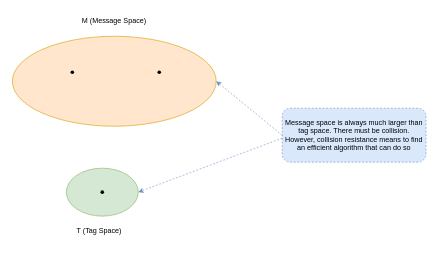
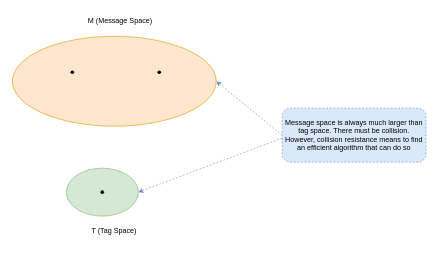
  <mxCell id="0" />
  <mxCell id="1" parent="0" />
  <mxCell id="2" value="" style="ellipse;whiteSpace=wrap;html=1;fillColor=#ffe6cc;strokeColor=#d79b00;" vertex="1" parent="1"><mxGeometry x="20" y="60" width="340" height="150" as="geometry" /></mxCell>
- <mxCell id="3" value="M (Message Space)" style="text;html=1;align=center;verticalAlign=middle;whiteSpace=wrap;rounded=0;" vertex="1" parent="1"><mxGeometry x="125" y="20" width="130" height="30" as="geometry" /></mxCell>
+ <mxCell id="3" value="M (Message Space)" style="text;html=1;align=center;verticalAlign=middle;whiteSpace=wrap;rounded=0;" vertex="1" parent="1"><mxGeometry x="135" y="20" width="130" height="30" as="geometry" /></mxCell>
  <mxCell id="4" value="" style="ellipse;whiteSpace=wrap;html=1;fillColor=#d5e8d4;strokeColor=#82b366;" vertex="1" parent="1"><mxGeometry x="110" y="280" width="120" height="80" as="geometry" /></mxCell>
- <mxCell id="5" value="T (Tag Space)" style="text;html=1;align=center;verticalAlign=middle;whiteSpace=wrap;rounded=0;" vertex="1" parent="1"><mxGeometry x="120" y="370" width="90" height="30" as="geometry" /></mxCell>
+ <mxCell id="5" value="T (Tag Space)" style="text;html=1;align=center;verticalAlign=middle;whiteSpace=wrap;rounded=0;" vertex="1" parent="1"><mxGeometry x="145" y="370" width="90" height="30" as="geometry" /></mxCell>
  <mxCell id="6" value="" style="shape=waypoint;sketch=0;fillStyle=solid;size=6;pointerEvents=1;points=[];fillColor=none;resizable=0;rotatable=0;perimeter=centerPerimeter;snapToPoint=1;" vertex="1" parent="1"><mxGeometry x="110" y="110" width="20" height="20" as="geometry" /></mxCell>
  <mxCell id="7" value="" style="shape=waypoint;sketch=0;fillStyle=solid;size=6;pointerEvents=1;points=[];fillColor=none;resizable=0;rotatable=0;perimeter=centerPerimeter;snapToPoint=1;" vertex="1" parent="1"><mxGeometry x="255" y="110" width="20" height="20" as="geometry" /></mxCell>
  <mxCell id="8" value="" style="shape=waypoint;sketch=0;fillStyle=solid;size=6;pointerEvents=1;points=[];fillColor=none;resizable=0;rotatable=0;perimeter=centerPerimeter;snapToPoint=1;" vertex="1" parent="1"><mxGeometry x="160" y="310" width="20" height="20" as="geometry" /></mxCell>
  <mxCell id="9" value="Message space is always much larger than tag space. There must be collision. However, collision resistance means to find an efficient algorithm that can do so" style="rounded=1;whiteSpace=wrap;html=1;dashed=1;fillColor=#dae8fc;strokeColor=#6c8ebf;" vertex="1" parent="1"><mxGeometry x="470" y="180" width="240" height="90" as="geometry" /></mxCell>
  <mxCell id="10" value="" style="endArrow=classic;html=1;rounded=0;entryX=1;entryY=0.5;entryDx=0;entryDy=0;exitX=0;exitY=0.5;exitDx=0;exitDy=0;fillColor=#dae8fc;strokeColor=#6c8ebf;dashed=1;" edge="1" parent="1" source="9" target="2"><mxGeometry width="50" height="50" relative="1" as="geometry"><mxPoint x="320" y="310" as="sourcePoint" /><mxPoint x="370" y="260" as="targetPoint" /></mxGeometry></mxCell>
  <mxCell id="11" value="" style="endArrow=classic;html=1;rounded=0;entryX=1;entryY=0.5;entryDx=0;entryDy=0;dashed=1;fillColor=#dae8fc;strokeColor=#6c8ebf;" edge="1" parent="1" target="4"><mxGeometry width="50" height="50" relative="1" as="geometry"><mxPoint x="470" y="230" as="sourcePoint" /><mxPoint x="370" y="260" as="targetPoint" /></mxGeometry></mxCell>
